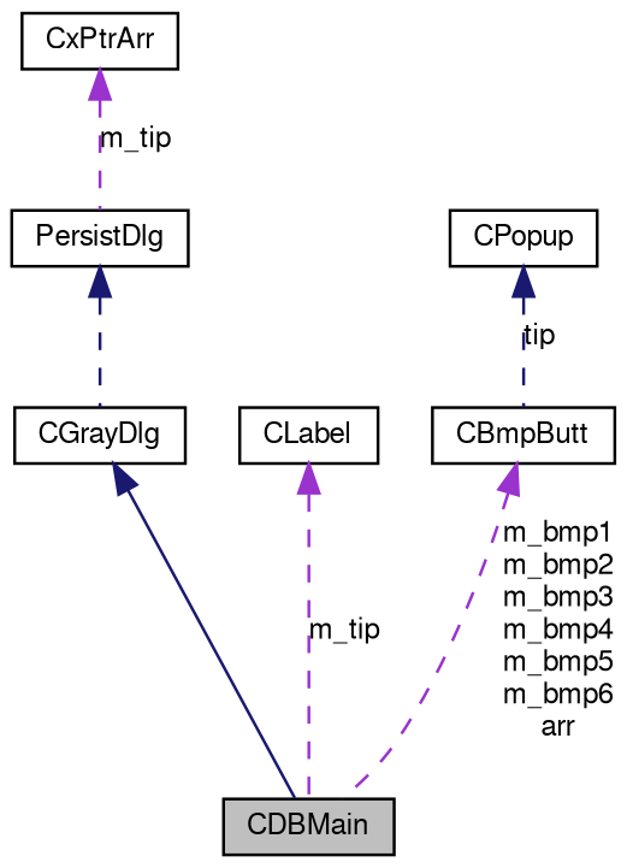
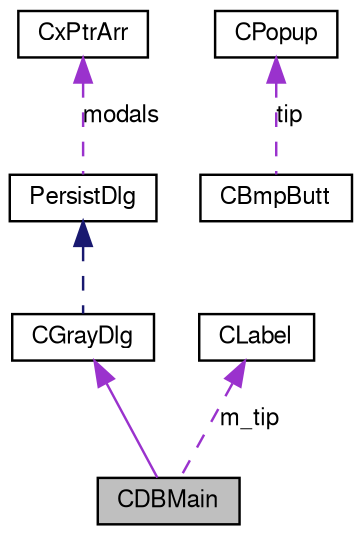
  digraph {
    node [color=black fillcolor=white fontname=FreeSans fontsize=10 shape=record style=filled]
    edge [color=darkorchid3 dir=back fontname=FreeSans fontsize=10 labelfontname=FreeSans labelfontsize=10 style=dashed]
    n1 [fillcolor=grey75 fontcolor=black height=0.2 label=CDBMain width=0.4]
    n2 [height=0.2 label=CGrayDlg width=0.4]
    n3 [height=0.2 label=PersistDlg width=0.4]
    n4 [height=0.2 label=CxPtrArr width=0.4]
    n5 [height=0.2 label=CLabel width=0.4]
    n6 [height=0.2 label=CBmpButt width=0.4]
    n7 [height=0.2 label=CPopup width=0.4]
-   n2 -> n1 [color=midnightblue style=solid]
+   n2 -> n1 [style=solid]
    n3 -> n2 [color=midnightblue]
-   n4 -> n3 [label=m_tip]
+   n4 -> n3 [label=modals]
    n5 -> n1 [label=m_tip]
-   n6 -> n1 [label="m_bmp1\nm_bmp2\nm_bmp3\nm_bmp4\nm_bmp5\nm_bmp6\narr"]
-   n7 -> n6 [color=midnightblue label=tip]
+   n7 -> n6 [label=tip]
  }
